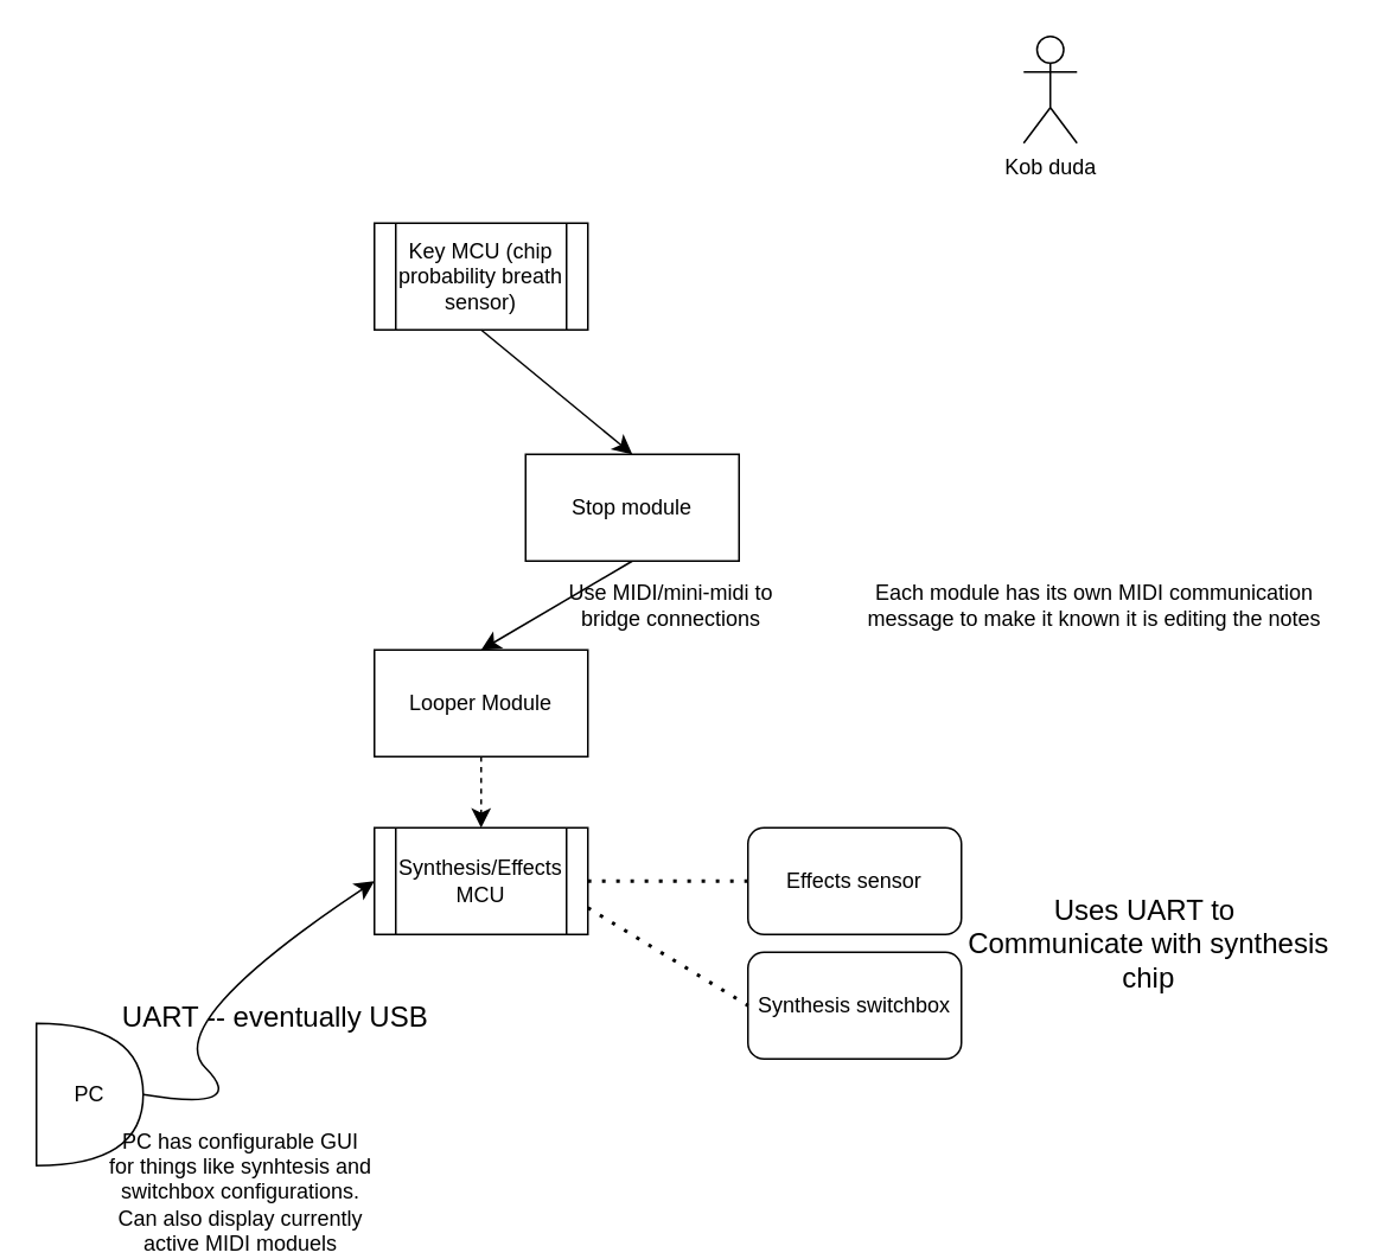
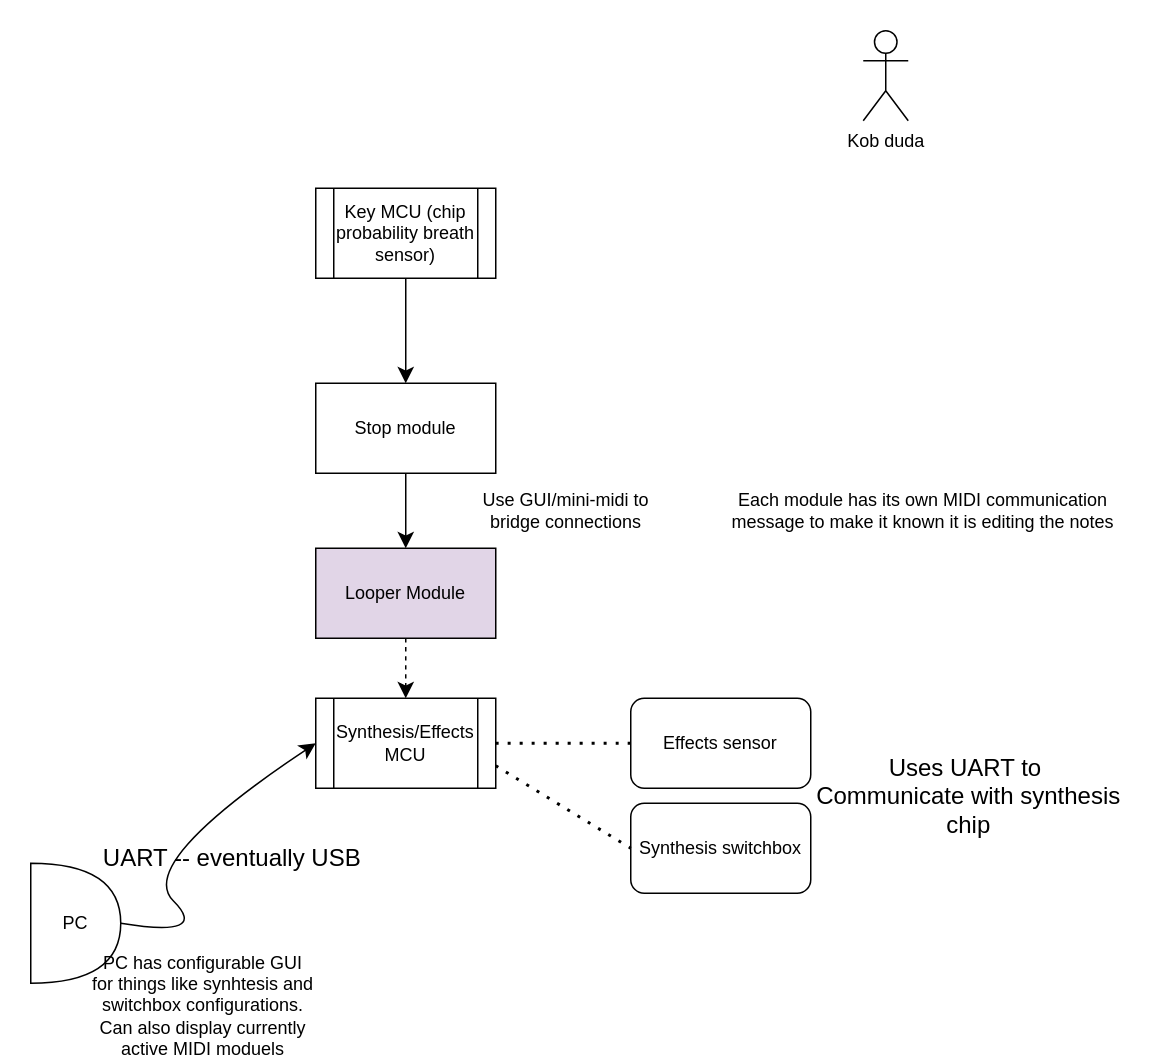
  <mxCell id="0" />
  <mxCell id="1" parent="0" />
  <mxCell id="2" value="&lt;div&gt;Synthesis/Effects MCU&lt;/div&gt;" style="shape=process;whiteSpace=wrap;html=1;backgroundOutline=1;" vertex="1" parent="1"><mxGeometry x="210" y="465" width="120" height="60" as="geometry" /></mxCell>
  <mxCell id="3" value="Key MCU (chip probability breath sensor)" style="shape=process;whiteSpace=wrap;html=1;backgroundOutline=1;" vertex="1" parent="1"><mxGeometry x="210" y="125" width="120" height="60" as="geometry" /></mxCell>
  <mxCell id="4" value="" style="endArrow=classic;html=1;rounded=0;fontSize=12;startSize=8;endSize=8;curved=1;exitX=0.5;exitY=1;exitDx=0;exitDy=0;entryX=0.5;entryY=0;entryDx=0;entryDy=0;" edge="1" parent="1" source="3" target="6"><mxGeometry width="50" height="50" relative="1" as="geometry"><mxPoint x="470" y="335" as="sourcePoint" /><mxPoint x="270" y="255" as="targetPoint" /></mxGeometry></mxCell>
  <mxCell id="5" style="edgeStyle=none;curved=1;rounded=0;orthogonalLoop=1;jettySize=auto;html=1;exitX=0.5;exitY=1;exitDx=0;exitDy=0;entryX=0.5;entryY=0;entryDx=0;entryDy=0;fontSize=12;startSize=8;endSize=8;" edge="1" parent="1" source="6" target="8"><mxGeometry relative="1" as="geometry" /></mxCell>
- <mxCell id="6" value="&lt;div&gt;Stop module&lt;/div&gt;" style="rounded=0;whiteSpace=wrap;html=1;" vertex="1" parent="1"><mxGeometry x="295" y="255" width="120" height="60" as="geometry" /></mxCell>
+ <mxCell id="6" value="&lt;div&gt;Stop module&lt;/div&gt;" style="rounded=0;whiteSpace=wrap;html=1;" vertex="1" parent="1"><mxGeometry x="210" y="255" width="120" height="60" as="geometry" /></mxCell>
  <mxCell id="7" style="edgeStyle=none;curved=1;rounded=0;orthogonalLoop=1;jettySize=auto;html=1;exitX=0.5;exitY=1;exitDx=0;exitDy=0;entryX=0.5;entryY=0;entryDx=0;entryDy=0;fontSize=12;startSize=8;endSize=8;dashed=1;" edge="1" parent="1" source="8" target="2"><mxGeometry relative="1" as="geometry"><mxPoint x="270" y="465" as="targetPoint" /></mxGeometry></mxCell>
- <mxCell id="8" value="Looper Module" style="rounded=0;whiteSpace=wrap;html=1;" vertex="1" parent="1"><mxGeometry x="210" y="365" width="120" height="60" as="geometry" /></mxCell>
+ <mxCell id="8" value="Looper Module" style="rounded=0;whiteSpace=wrap;html=1;fillColor=#e1d5e7;" vertex="1" parent="1"><mxGeometry x="210" y="365" width="120" height="60" as="geometry" /></mxCell>
  <mxCell id="9" value="Effects sensor" style="rounded=1;whiteSpace=wrap;html=1;" vertex="1" parent="1"><mxGeometry x="420" y="465" width="120" height="60" as="geometry" /></mxCell>
  <mxCell id="10" value="" style="endArrow=none;dashed=1;html=1;dashPattern=1 3;strokeWidth=2;rounded=0;fontSize=12;startSize=8;endSize=8;curved=1;entryX=0;entryY=0.5;entryDx=0;entryDy=0;exitX=1;exitY=0.5;exitDx=0;exitDy=0;" edge="1" parent="1" source="2" target="9"><mxGeometry width="50" height="50" relative="1" as="geometry"><mxPoint x="370" y="475" as="sourcePoint" /><mxPoint x="410" y="505" as="targetPoint" /></mxGeometry></mxCell>
  <mxCell id="11" value="Synthesis switchbox" style="rounded=1;whiteSpace=wrap;html=1;" vertex="1" parent="1"><mxGeometry x="420" y="535" width="120" height="60" as="geometry" /></mxCell>
  <mxCell id="12" value="" style="endArrow=none;dashed=1;html=1;dashPattern=1 3;strokeWidth=2;rounded=0;fontSize=12;startSize=8;endSize=8;curved=1;exitX=1;exitY=0.75;exitDx=0;exitDy=0;entryX=0;entryY=0.5;entryDx=0;entryDy=0;" edge="1" parent="1" source="2" target="11"><mxGeometry width="50" height="50" relative="1" as="geometry"><mxPoint x="290" y="455" as="sourcePoint" /><mxPoint x="340" y="405" as="targetPoint" /></mxGeometry></mxCell>
  <mxCell id="13" value="PC" style="shape=or;whiteSpace=wrap;html=1;" vertex="1" parent="1"><mxGeometry x="20" y="575" width="60" height="80" as="geometry" /></mxCell>
  <mxCell id="14" value="" style="curved=1;endArrow=classic;html=1;rounded=0;fontSize=12;startSize=8;endSize=8;exitX=1;exitY=0.5;exitDx=0;exitDy=0;exitPerimeter=0;entryX=0;entryY=0.5;entryDx=0;entryDy=0;" edge="1" parent="1" source="13" target="2"><mxGeometry width="50" height="50" relative="1" as="geometry"><mxPoint x="90" y="625" as="sourcePoint" /><mxPoint x="140" y="575" as="targetPoint" /><Array as="points"><mxPoint x="140" y="625" /><mxPoint x="90" y="575" /></Array></mxGeometry></mxCell>
  <mxCell id="15" value="UART -- eventually USB" style="text;html=1;align=center;verticalAlign=middle;resizable=0;points=[];autosize=1;strokeColor=none;fillColor=none;fontSize=16;" vertex="1" parent="1"><mxGeometry x="54" y="556" width="200" height="30" as="geometry" /></mxCell>
- <mxCell id="16" value="Use MIDI/mini-midi to bridge connections" style="text;html=1;align=center;verticalAlign=middle;whiteSpace=wrap;rounded=0;" vertex="1" parent="1"><mxGeometry x="314" y="325" width="126" height="30" as="geometry" /></mxCell>
+ <mxCell id="16" value="Use GUI/mini-midi to bridge connections" style="text;html=1;align=center;verticalAlign=middle;whiteSpace=wrap;rounded=0;" vertex="1" parent="1"><mxGeometry x="314" y="325" width="126" height="30" as="geometry" /></mxCell>
  <mxCell id="17" value="Uses UART to&amp;nbsp;&lt;br&gt;Communicate with synthesis&lt;br&gt;chip" style="text;html=1;align=center;verticalAlign=middle;resizable=0;points=[];autosize=1;strokeColor=none;fillColor=none;fontSize=16;" vertex="1" parent="1"><mxGeometry x="530" y="495" width="230" height="70" as="geometry" /></mxCell>
  <mxCell id="18" value="Each module has its own MIDI communication message to make it known it is editing the notes" style="text;html=1;align=center;verticalAlign=middle;whiteSpace=wrap;rounded=0;" vertex="1" parent="1"><mxGeometry x="470" y="325" width="290" height="30" as="geometry" /></mxCell>
  <mxCell id="19" value="PC has configurable GUI for things like synhtesis and switchbox configurations. Can also display currently active MIDI moduels" style="text;html=1;align=center;verticalAlign=middle;whiteSpace=wrap;rounded=0;" vertex="1" parent="1"><mxGeometry x="60" y="655" width="150" height="30" as="geometry" /></mxCell>
  <mxCell id="20" value="Kob duda" style="shape=umlActor;verticalLabelPosition=bottom;verticalAlign=top;html=1;outlineConnect=0;" vertex="1" parent="1"><mxGeometry x="575" y="20" width="30" height="60" as="geometry" /></mxCell>
